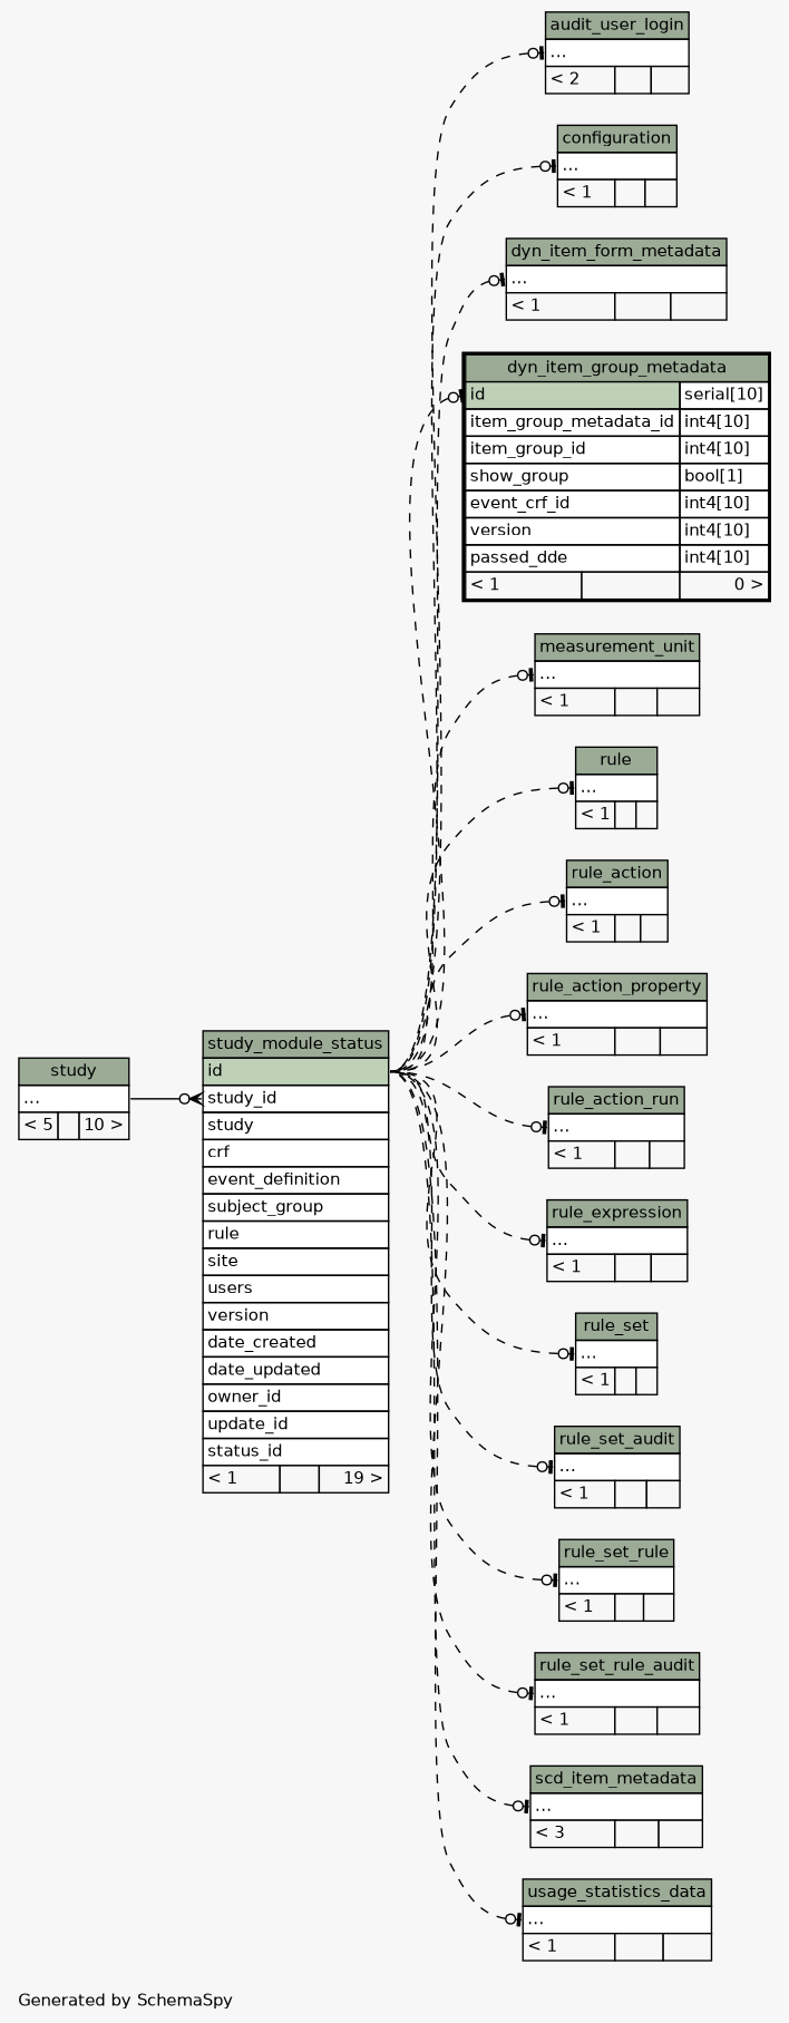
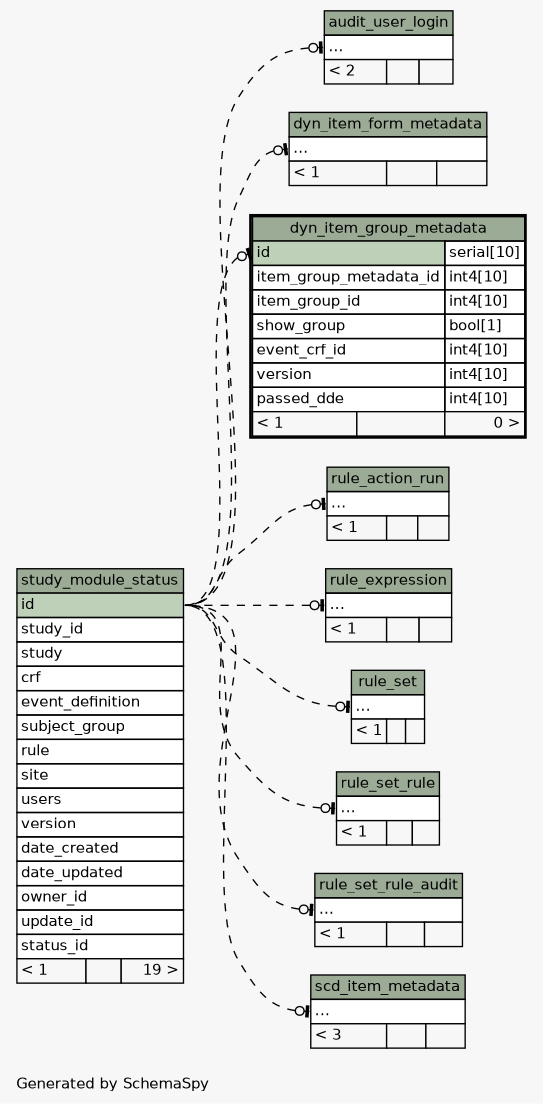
  digraph {
    bgcolor="#f7f7f7"
    fontname=Helvetica
    fontsize=11
    label="\nGenerated by SchemaSpy"
    labeljust=l
    nodesep=0.18
    rankdir=RL
    ranksep=0.46
    node [fontname=Helvetica fontsize=11 shape=plaintext]
    edge [arrowhead=none arrowsize=0.8 arrowtail=teeodot dir=back headport="id:e" style=dashed tailport="elipses:w"]
    n1 [label=<     <TABLE BORDER="0" CELLBORDER="1" CELLSPACING="0" BGCOLOR="#ffffff">       <TR><TD COLSPAN="3" BGCOLOR="#9bab96" ALIGN="CENTER">audit_user_login</TD></TR>       <TR><TD PORT="elipses" COLSPAN="3" ALIGN="LEFT">...</TD></TR>       <TR><TD ALIGN="LEFT" BGCOLOR="#f7f7f7">&lt; 2</TD><TD ALIGN="RIGHT" BGCOLOR="#f7f7f7">  </TD><TD ALIGN="RIGHT" BGCOLOR="#f7f7f7">  </TD></TR>     </TABLE>>]
    n2 [label=<     <TABLE BORDER="0" CELLBORDER="1" CELLSPACING="0" BGCOLOR="#ffffff">       <TR><TD COLSPAN="3" BGCOLOR="#9bab96" ALIGN="CENTER">study_module_status</TD></TR>       <TR><TD PORT="id" COLSPAN="3" BGCOLOR="#bed1b8" ALIGN="LEFT">id</TD></TR>       <TR><TD PORT="study_id" COLSPAN="3" ALIGN="LEFT">study_id</TD></TR>       <TR><TD PORT="study" COLSPAN="3" ALIGN="LEFT">study</TD></TR>       <TR><TD PORT="crf" COLSPAN="3" ALIGN="LEFT">crf</TD></TR>       <TR><TD PORT="event_definition" COLSPAN="3" ALIGN="LEFT">event_definition</TD></TR>       <TR><TD PORT="subject_group" COLSPAN="3" ALIGN="LEFT">subject_group</TD></TR>       <TR><TD PORT="rule" COLSPAN="3" ALIGN="LEFT">rule</TD></TR>       <TR><TD PORT="site" COLSPAN="3" ALIGN="LEFT">site</TD></TR>       <TR><TD PORT="users" COLSPAN="3" ALIGN="LEFT">users</TD></TR>       <TR><TD PORT="version" COLSPAN="3" ALIGN="LEFT">version</TD></TR>       <TR><TD PORT="date_created" COLSPAN="3" ALIGN="LEFT">date_created</TD></TR>       <TR><TD PORT="date_updated" COLSPAN="3" ALIGN="LEFT">date_updated</TD></TR>       <TR><TD PORT="owner_id" COLSPAN="3" ALIGN="LEFT">owner_id</TD></TR>       <TR><TD PORT="update_id" COLSPAN="3" ALIGN="LEFT">update_id</TD></TR>       <TR><TD PORT="status_id" COLSPAN="3" ALIGN="LEFT">status_id</TD></TR>       <TR><TD ALIGN="LEFT" BGCOLOR="#f7f7f7">&lt; 1</TD><TD ALIGN="RIGHT" BGCOLOR="#f7f7f7">  </TD><TD ALIGN="RIGHT" BGCOLOR="#f7f7f7">19 &gt;</TD></TR>     </TABLE>>]
-   n3 [label=<     <TABLE BORDER="0" CELLBORDER="1" CELLSPACING="0" BGCOLOR="#ffffff">       <TR><TD COLSPAN="3" BGCOLOR="#9bab96" ALIGN="CENTER">study</TD></TR>       <TR><TD PORT="elipses" COLSPAN="3" ALIGN="LEFT">...</TD></TR>       <TR><TD ALIGN="LEFT" BGCOLOR="#f7f7f7">&lt; 5</TD><TD ALIGN="RIGHT" BGCOLOR="#f7f7f7">  </TD><TD ALIGN="RIGHT" BGCOLOR="#f7f7f7">10 &gt;</TD></TR>     </TABLE>>]
-   n4 [label=<     <TABLE BORDER="0" CELLBORDER="1" CELLSPACING="0" BGCOLOR="#ffffff">       <TR><TD COLSPAN="3" BGCOLOR="#9bab96" ALIGN="CENTER">configuration</TD></TR>       <TR><TD PORT="elipses" COLSPAN="3" ALIGN="LEFT">...</TD></TR>       <TR><TD ALIGN="LEFT" BGCOLOR="#f7f7f7">&lt; 1</TD><TD ALIGN="RIGHT" BGCOLOR="#f7f7f7">  </TD><TD ALIGN="RIGHT" BGCOLOR="#f7f7f7">  </TD></TR>     </TABLE>>]
    n5 [label=<     <TABLE BORDER="0" CELLBORDER="1" CELLSPACING="0" BGCOLOR="#ffffff">       <TR><TD COLSPAN="3" BGCOLOR="#9bab96" ALIGN="CENTER">dyn_item_form_metadata</TD></TR>       <TR><TD PORT="elipses" COLSPAN="3" ALIGN="LEFT">...</TD></TR>       <TR><TD ALIGN="LEFT" BGCOLOR="#f7f7f7">&lt; 1</TD><TD ALIGN="RIGHT" BGCOLOR="#f7f7f7">  </TD><TD ALIGN="RIGHT" BGCOLOR="#f7f7f7">  </TD></TR>     </TABLE>>]
    n6 [label=<     <TABLE BORDER="2" CELLBORDER="1" CELLSPACING="0" BGCOLOR="#ffffff">       <TR><TD COLSPAN="3" BGCOLOR="#9bab96" ALIGN="CENTER">dyn_item_group_metadata</TD></TR>       <TR><TD PORT="id" COLSPAN="2" BGCOLOR="#bed1b8" ALIGN="LEFT">id</TD><TD PORT="id.type" ALIGN="LEFT">serial[10]</TD></TR>       <TR><TD PORT="item_group_metadata_id" COLSPAN="2" ALIGN="LEFT">item_group_metadata_id</TD><TD PORT="item_group_metadata_id.type" ALIGN="LEFT">int4[10]</TD></TR>       <TR><TD PORT="item_group_id" COLSPAN="2" ALIGN="LEFT">item_group_id</TD><TD PORT="item_group_id.type" ALIGN="LEFT">int4[10]</TD></TR>       <TR><TD PORT="show_group" COLSPAN="2" ALIGN="LEFT">show_group</TD><TD PORT="show_group.type" ALIGN="LEFT">bool[1]</TD></TR>       <TR><TD PORT="event_crf_id" COLSPAN="2" ALIGN="LEFT">event_crf_id</TD><TD PORT="event_crf_id.type" ALIGN="LEFT">int4[10]</TD></TR>       <TR><TD PORT="version" COLSPAN="2" ALIGN="LEFT">version</TD><TD PORT="version.type" ALIGN="LEFT">int4[10]</TD></TR>       <TR><TD PORT="passed_dde" COLSPAN="2" ALIGN="LEFT">passed_dde</TD><TD PORT="passed_dde.type" ALIGN="LEFT">int4[10]</TD></TR>       <TR><TD ALIGN="LEFT" BGCOLOR="#f7f7f7">&lt; 1</TD><TD ALIGN="RIGHT" BGCOLOR="#f7f7f7">  </TD><TD ALIGN="RIGHT" BGCOLOR="#f7f7f7">0 &gt;</TD></TR>     </TABLE>>]
-   n7 [label=<     <TABLE BORDER="0" CELLBORDER="1" CELLSPACING="0" BGCOLOR="#ffffff">       <TR><TD COLSPAN="3" BGCOLOR="#9bab96" ALIGN="CENTER">measurement_unit</TD></TR>       <TR><TD PORT="elipses" COLSPAN="3" ALIGN="LEFT">...</TD></TR>       <TR><TD ALIGN="LEFT" BGCOLOR="#f7f7f7">&lt; 1</TD><TD ALIGN="RIGHT" BGCOLOR="#f7f7f7">  </TD><TD ALIGN="RIGHT" BGCOLOR="#f7f7f7">  </TD></TR>     </TABLE>>]
-   n8 [label=<     <TABLE BORDER="0" CELLBORDER="1" CELLSPACING="0" BGCOLOR="#ffffff">       <TR><TD COLSPAN="3" BGCOLOR="#9bab96" ALIGN="CENTER">rule</TD></TR>       <TR><TD PORT="elipses" COLSPAN="3" ALIGN="LEFT">...</TD></TR>       <TR><TD ALIGN="LEFT" BGCOLOR="#f7f7f7">&lt; 1</TD><TD ALIGN="RIGHT" BGCOLOR="#f7f7f7">  </TD><TD ALIGN="RIGHT" BGCOLOR="#f7f7f7">  </TD></TR>     </TABLE>>]
-   n9 [label=<     <TABLE BORDER="0" CELLBORDER="1" CELLSPACING="0" BGCOLOR="#ffffff">       <TR><TD COLSPAN="3" BGCOLOR="#9bab96" ALIGN="CENTER">rule_action</TD></TR>       <TR><TD PORT="elipses" COLSPAN="3" ALIGN="LEFT">...</TD></TR>       <TR><TD ALIGN="LEFT" BGCOLOR="#f7f7f7">&lt; 1</TD><TD ALIGN="RIGHT" BGCOLOR="#f7f7f7">  </TD><TD ALIGN="RIGHT" BGCOLOR="#f7f7f7">  </TD></TR>     </TABLE>>]
-   n10 [label=<     <TABLE BORDER="0" CELLBORDER="1" CELLSPACING="0" BGCOLOR="#ffffff">       <TR><TD COLSPAN="3" BGCOLOR="#9bab96" ALIGN="CENTER">rule_action_property</TD></TR>       <TR><TD PORT="elipses" COLSPAN="3" ALIGN="LEFT">...</TD></TR>       <TR><TD ALIGN="LEFT" BGCOLOR="#f7f7f7">&lt; 1</TD><TD ALIGN="RIGHT" BGCOLOR="#f7f7f7">  </TD><TD ALIGN="RIGHT" BGCOLOR="#f7f7f7">  </TD></TR>     </TABLE>>]
    n11 [label=<     <TABLE BORDER="0" CELLBORDER="1" CELLSPACING="0" BGCOLOR="#ffffff">       <TR><TD COLSPAN="3" BGCOLOR="#9bab96" ALIGN="CENTER">rule_action_run</TD></TR>       <TR><TD PORT="elipses" COLSPAN="3" ALIGN="LEFT">...</TD></TR>       <TR><TD ALIGN="LEFT" BGCOLOR="#f7f7f7">&lt; 1</TD><TD ALIGN="RIGHT" BGCOLOR="#f7f7f7">  </TD><TD ALIGN="RIGHT" BGCOLOR="#f7f7f7">  </TD></TR>     </TABLE>>]
    n12 [label=<     <TABLE BORDER="0" CELLBORDER="1" CELLSPACING="0" BGCOLOR="#ffffff">       <TR><TD COLSPAN="3" BGCOLOR="#9bab96" ALIGN="CENTER">rule_expression</TD></TR>       <TR><TD PORT="elipses" COLSPAN="3" ALIGN="LEFT">...</TD></TR>       <TR><TD ALIGN="LEFT" BGCOLOR="#f7f7f7">&lt; 1</TD><TD ALIGN="RIGHT" BGCOLOR="#f7f7f7">  </TD><TD ALIGN="RIGHT" BGCOLOR="#f7f7f7">  </TD></TR>     </TABLE>>]
    n13 [label=<     <TABLE BORDER="0" CELLBORDER="1" CELLSPACING="0" BGCOLOR="#ffffff">       <TR><TD COLSPAN="3" BGCOLOR="#9bab96" ALIGN="CENTER">rule_set</TD></TR>       <TR><TD PORT="elipses" COLSPAN="3" ALIGN="LEFT">...</TD></TR>       <TR><TD ALIGN="LEFT" BGCOLOR="#f7f7f7">&lt; 1</TD><TD ALIGN="RIGHT" BGCOLOR="#f7f7f7">  </TD><TD ALIGN="RIGHT" BGCOLOR="#f7f7f7">  </TD></TR>     </TABLE>>]
-   n14 [label=<     <TABLE BORDER="0" CELLBORDER="1" CELLSPACING="0" BGCOLOR="#ffffff">       <TR><TD COLSPAN="3" BGCOLOR="#9bab96" ALIGN="CENTER">rule_set_audit</TD></TR>       <TR><TD PORT="elipses" COLSPAN="3" ALIGN="LEFT">...</TD></TR>       <TR><TD ALIGN="LEFT" BGCOLOR="#f7f7f7">&lt; 1</TD><TD ALIGN="RIGHT" BGCOLOR="#f7f7f7">  </TD><TD ALIGN="RIGHT" BGCOLOR="#f7f7f7">  </TD></TR>     </TABLE>>]
    n15 [label=<     <TABLE BORDER="0" CELLBORDER="1" CELLSPACING="0" BGCOLOR="#ffffff">       <TR><TD COLSPAN="3" BGCOLOR="#9bab96" ALIGN="CENTER">rule_set_rule</TD></TR>       <TR><TD PORT="elipses" COLSPAN="3" ALIGN="LEFT">...</TD></TR>       <TR><TD ALIGN="LEFT" BGCOLOR="#f7f7f7">&lt; 1</TD><TD ALIGN="RIGHT" BGCOLOR="#f7f7f7">  </TD><TD ALIGN="RIGHT" BGCOLOR="#f7f7f7">  </TD></TR>     </TABLE>>]
    n16 [label=<     <TABLE BORDER="0" CELLBORDER="1" CELLSPACING="0" BGCOLOR="#ffffff">       <TR><TD COLSPAN="3" BGCOLOR="#9bab96" ALIGN="CENTER">rule_set_rule_audit</TD></TR>       <TR><TD PORT="elipses" COLSPAN="3" ALIGN="LEFT">...</TD></TR>       <TR><TD ALIGN="LEFT" BGCOLOR="#f7f7f7">&lt; 1</TD><TD ALIGN="RIGHT" BGCOLOR="#f7f7f7">  </TD><TD ALIGN="RIGHT" BGCOLOR="#f7f7f7">  </TD></TR>     </TABLE>>]
    n17 [label=<     <TABLE BORDER="0" CELLBORDER="1" CELLSPACING="0" BGCOLOR="#ffffff">       <TR><TD COLSPAN="3" BGCOLOR="#9bab96" ALIGN="CENTER">scd_item_metadata</TD></TR>       <TR><TD PORT="elipses" COLSPAN="3" ALIGN="LEFT">...</TD></TR>       <TR><TD ALIGN="LEFT" BGCOLOR="#f7f7f7">&lt; 3</TD><TD ALIGN="RIGHT" BGCOLOR="#f7f7f7">  </TD><TD ALIGN="RIGHT" BGCOLOR="#f7f7f7">  </TD></TR>     </TABLE>>]
-   n18 [label=<     <TABLE BORDER="0" CELLBORDER="1" CELLSPACING="0" BGCOLOR="#ffffff">       <TR><TD COLSPAN="3" BGCOLOR="#9bab96" ALIGN="CENTER">usage_statistics_data</TD></TR>       <TR><TD PORT="elipses" COLSPAN="3" ALIGN="LEFT">...</TD></TR>       <TR><TD ALIGN="LEFT" BGCOLOR="#f7f7f7">&lt; 1</TD><TD ALIGN="RIGHT" BGCOLOR="#f7f7f7">  </TD><TD ALIGN="RIGHT" BGCOLOR="#f7f7f7">  </TD></TR>     </TABLE>>]
    n1 -> n2
-   n2 -> n3 [arrowtail=crowodot headport="elipses:e" tailport="study_id:w" style=""]
-   n4 -> n2
    n5 -> n2
    n6 -> n2 [tailport="id:w"]
-   n7 -> n2
-   n8 -> n2
-   n9 -> n2
-   n10 -> n2
    n11 -> n2
    n12 -> n2
    n13 -> n2
-   n14 -> n2
    n15 -> n2
    n16 -> n2
    n17 -> n2
-   n18 -> n2
  }
